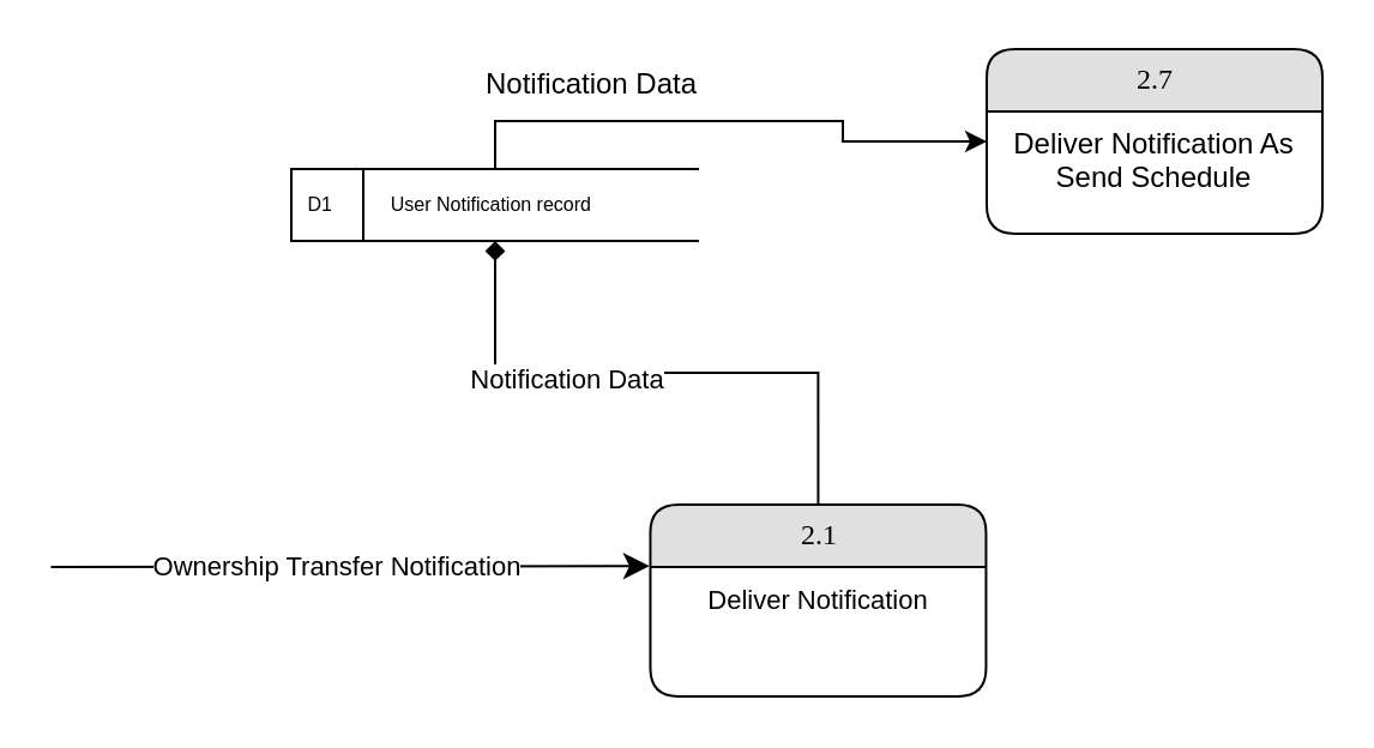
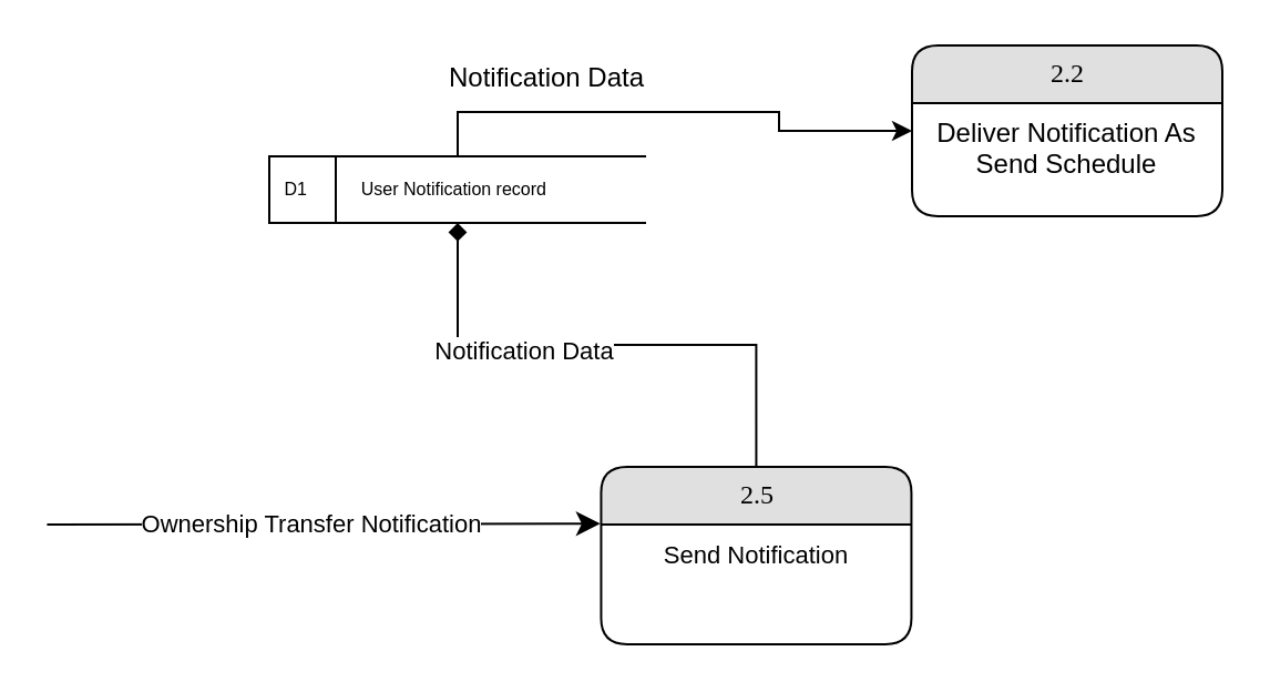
  <mxCell id="0" />
  <mxCell id="1" parent="0" />
  <mxCell id="2" style="edgeStyle=none;html=1;labelBackgroundColor=none;startFill=0;startSize=8;endFill=1;endSize=8;fontFamily=Verdana;fontSize=12;entryX=-0.002;entryY=0.32;entryDx=0;entryDy=0;entryPerimeter=0;" edge="1" parent="1" target="6"><mxGeometry relative="1" as="geometry"><mxPoint x="20.72" y="236" as="sourcePoint" /></mxGeometry></mxCell>
  <mxCell id="3" value="Ownership Transfer Notification" style="edgeLabel;html=1;align=center;verticalAlign=middle;resizable=0;points=[];" vertex="1" connectable="0" parent="2"><mxGeometry x="-0.048" relative="1" as="geometry"><mxPoint as="offset" /></mxGeometry></mxCell>
  <mxCell id="4" style="edgeStyle=orthogonalEdgeStyle;rounded=0;orthogonalLoop=1;jettySize=auto;html=1;exitX=0.5;exitY=0;exitDx=0;exitDy=0;entryX=0.5;entryY=1;entryDx=0;entryDy=0;endArrow=diamond;" edge="1" parent="1" source="6" target="9"><mxGeometry relative="1" as="geometry"><mxPoint x="61" y="110" as="targetPoint" /></mxGeometry></mxCell>
  <mxCell id="5" value="Notification Data" style="edgeLabel;html=1;align=center;verticalAlign=middle;resizable=0;points=[];" vertex="1" connectable="0" parent="4"><mxGeometry x="0.308" y="2" relative="1" as="geometry"><mxPoint as="offset" /></mxGeometry></mxCell>
- <mxCell id="6" value="2.1" style="swimlane;html=1;fontStyle=0;childLayout=stackLayout;horizontal=1;startSize=26;fillColor=#e0e0e0;horizontalStack=0;resizeParent=1;resizeLast=0;collapsible=1;marginBottom=0;swimlaneFillColor=#ffffff;align=center;rounded=1;shadow=0;comic=0;labelBackgroundColor=none;strokeWidth=1;fontFamily=Verdana;fontSize=12" vertex="1" parent="1"><mxGeometry x="270.72" y="210" width="140" height="80" as="geometry" /></mxCell>
- <mxCell id="7" value="&lt;font style=&quot;font-size: 11px;&quot;&gt;Deliver Notification&lt;/font&gt;" style="text;html=1;strokeColor=none;fillColor=none;spacingLeft=4;spacingRight=4;whiteSpace=wrap;overflow=hidden;rotatable=0;points=[[0,0.5],[1,0.5]];portConstraint=eastwest;align=center;" vertex="1" parent="6"><mxGeometry y="26" width="140" height="54" as="geometry" /></mxCell>
+ <mxCell id="6" value="2.5" style="swimlane;html=1;fontStyle=0;childLayout=stackLayout;horizontal=1;startSize=26;fillColor=#e0e0e0;horizontalStack=0;resizeParent=1;resizeLast=0;collapsible=1;marginBottom=0;swimlaneFillColor=#ffffff;align=center;rounded=1;shadow=0;comic=0;labelBackgroundColor=none;strokeWidth=1;fontFamily=Verdana;fontSize=12" vertex="1" parent="1"><mxGeometry x="270.72" y="210" width="140" height="80" as="geometry" /></mxCell>
+ <mxCell id="7" value="&lt;font style=&quot;font-size: 11px;&quot;&gt;Send Notification&lt;/font&gt;" style="text;html=1;strokeColor=none;fillColor=none;spacingLeft=4;spacingRight=4;whiteSpace=wrap;overflow=hidden;rotatable=0;points=[[0,0.5],[1,0.5]];portConstraint=eastwest;align=center;" vertex="1" parent="6"><mxGeometry y="26" width="140" height="54" as="geometry" /></mxCell>
  <mxCell id="8" style="edgeStyle=orthogonalEdgeStyle;rounded=0;orthogonalLoop=1;jettySize=auto;html=1;exitX=0.5;exitY=0;exitDx=0;exitDy=0;entryX=0;entryY=0.5;entryDx=0;entryDy=0;" edge="1" parent="1" source="9" target="10"><mxGeometry relative="1" as="geometry" /></mxCell>
  <mxCell id="9" value="&amp;nbsp;D1&amp;nbsp; &amp;nbsp; &amp;nbsp; &amp;nbsp; &amp;nbsp; &amp;nbsp;User Notification record" style="html=1;dashed=0;whitespace=wrap;shape=mxgraph.dfd.dataStoreID;align=left;spacingLeft=3;points=[[0,0],[0.5,0],[1,0],[0,0.5],[1,0.5],[0,1],[0.5,1],[1,1]];fontSize=8;" vertex="1" parent="1"><mxGeometry x="121" y="70" width="170" height="30" as="geometry" /></mxCell>
- <mxCell id="10" value="2.7" style="swimlane;html=1;fontStyle=0;childLayout=stackLayout;horizontal=1;startSize=26;fillColor=#e0e0e0;horizontalStack=0;resizeParent=1;resizeLast=0;collapsible=1;marginBottom=0;swimlaneFillColor=#ffffff;align=center;rounded=1;shadow=0;comic=0;labelBackgroundColor=none;strokeWidth=1;fontFamily=Verdana;fontSize=12" vertex="1" parent="1"><mxGeometry x="411" y="20" width="140" height="77" as="geometry" /></mxCell>
+ <mxCell id="10" value="2.2" style="swimlane;html=1;fontStyle=0;childLayout=stackLayout;horizontal=1;startSize=26;fillColor=#e0e0e0;horizontalStack=0;resizeParent=1;resizeLast=0;collapsible=1;marginBottom=0;swimlaneFillColor=#ffffff;align=center;rounded=1;shadow=0;comic=0;labelBackgroundColor=none;strokeWidth=1;fontFamily=Verdana;fontSize=12" vertex="1" parent="1"><mxGeometry x="411" y="20" width="140" height="77" as="geometry" /></mxCell>
  <mxCell id="11" value="Deliver Notification As Send Schedule" style="text;html=1;strokeColor=none;fillColor=none;spacingLeft=4;spacingRight=4;whiteSpace=wrap;overflow=hidden;rotatable=0;points=[[0,0.5],[1,0.5]];portConstraint=eastwest;align=center;" vertex="1" parent="10"><mxGeometry y="26" width="140" height="44" as="geometry" /></mxCell>
  <mxCell id="12" value="Notification Data&lt;br&gt;" style="text;html=1;align=center;verticalAlign=middle;resizable=0;points=[];autosize=1;strokeColor=none;fillColor=none;" vertex="1" parent="1"><mxGeometry x="191" y="20" width="110" height="30" as="geometry" /></mxCell>
